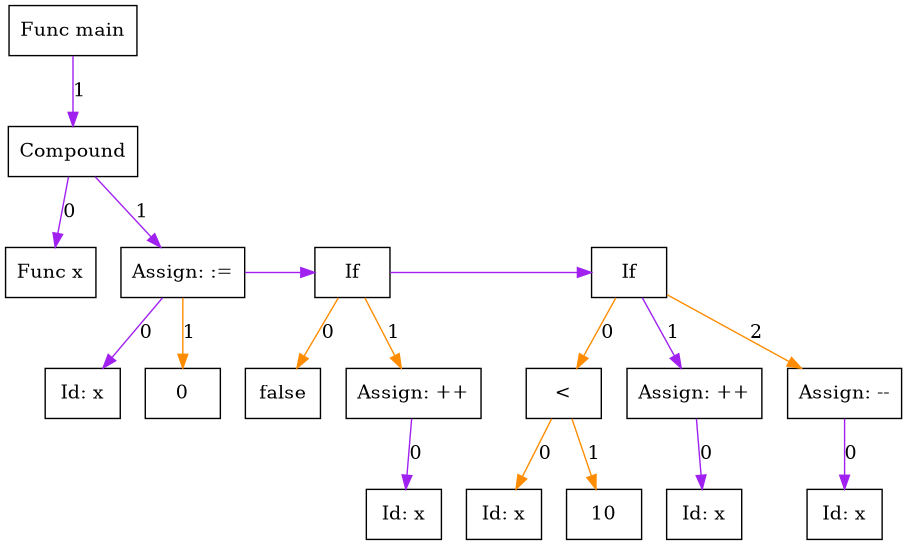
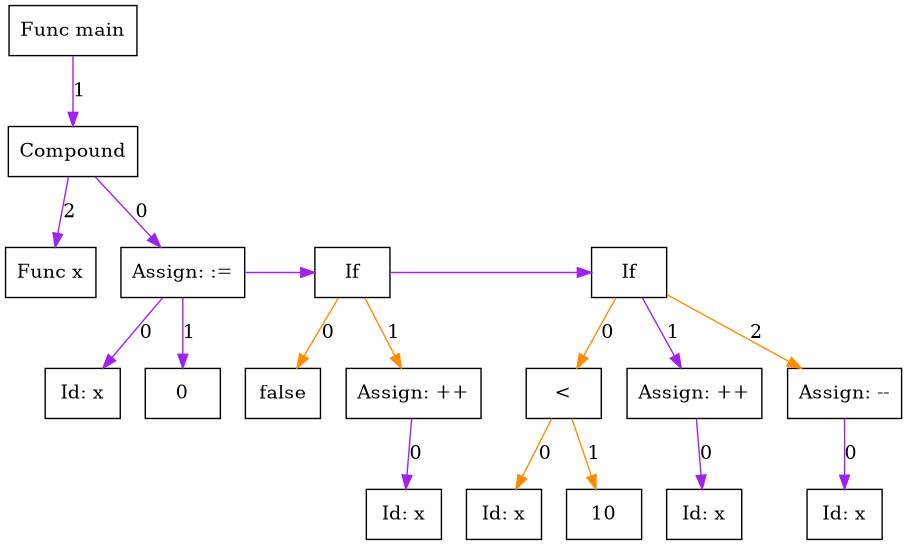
  digraph {
    node [shape=box]
    edge [color=purple]
    n1 [label="Func main"]
    n2 [label=Compound]
    n3 [label="Func x"]
    n4 [label="Assign: :="]
    n5 [label="Id: x"]
    n6 [label=0]
    n7 [label=If]
    n8 [label=If]
    n9 [label=false]
    n10 [label="Assign: ++"]
    n11 [label="Id: x"]
    n12 [label="<"]
    n13 [label="Assign: ++"]
    n14 [label="Assign: --"]
    n15 [label="Id: x"]
    n16 [label="Id: x"]
    n17 [label=10]
    n18 [label="Id: x"]
    subgraph sub_1 {
      rankdir=TB
      n1
      n2
    }
    subgraph sub_2 {
      ordering=out
      rank=same
      rankdir=LR
      n2
    }
    subgraph sub_3 {
      ordering=out
      rank=same
      rankdir=LR
      n3
      n4
    }
    subgraph sub_4 {
      rankdir=TB
      n2
      n3
      n4
    }
    subgraph sub_5 {
      ordering=out
      rank=same
      rankdir=LR
      n5
      n6
    }
    subgraph sub_6 {
      rankdir=TB
      n4
      n5
      n6
    }
    subgraph sub_7 {
      rank=same
      rankdir=LR
      n4
      n7
      n8
    }
    subgraph sub_8 {
      rankdir=LR
      n4
      n7
      n8
    }
    subgraph sub_9 {
      ordering=out
      rank=same
      rankdir=LR
      n9
      n10
    }
    subgraph sub_10 {
      rankdir=TB
      n7
      n9
      n10
    }
    subgraph sub_11 {
      ordering=out
      rank=same
      rankdir=LR
      n11
    }
    subgraph sub_12 {
      rankdir=TB
      n10
      n11
    }
    subgraph sub_13 {
      ordering=out
      rank=same
      rankdir=LR
      n12
      n13
      n14
    }
    subgraph sub_14 {
      ordering=out
      rank=same
      rankdir=LR
      n15
    }
    subgraph sub_15 {
      rankdir=TB
      n8
      n12
      n13
      n14
    }
    subgraph sub_16 {
      ordering=out
      rank=same
      rankdir=LR
      n16
      n17
    }
    subgraph sub_17 {
      rankdir=TB
      n12
      n16
      n17
    }
    subgraph sub_18 {
      ordering=out
      rank=same
      rankdir=LR
      n18
    }
    subgraph sub_19 {
      rankdir=TB
      n13
      n18
    }
    subgraph sub_20 {
      rankdir=TB
      n14
      n15
    }
    n1 -> n2 [label=1]
-   n2 -> n3 [label=0]
-   n2 -> n4 [label=1]
+   n2 -> n3 [label=2]
+   n2 -> n4 [label=0]
    n4 -> n5 [label=0]
-   n4 -> n6 [color=darkorange label=1]
+   n4 -> n6 [label=1]
    n4 -> n7
    n7 -> n8
    n7 -> n9 [color=darkorange label=0]
    n7 -> n10 [color=darkorange label=1]
    n8 -> n12 [color=darkorange label=0]
    n8 -> n13 [label=1]
    n8 -> n14 [color=darkorange label=2]
    n10 -> n11 [label=0]
    n12 -> n16 [color=darkorange label=0]
    n12 -> n17 [color=darkorange label=1]
    n13 -> n18 [label=0]
    n14 -> n15 [label=0]
  }
